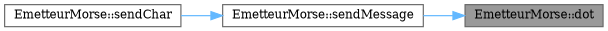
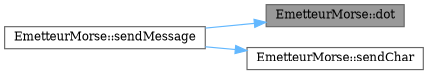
  digraph {
    fontname="DejaVu Serif"
    rankdir=RL
    node [color=grey40 fillcolor=white fontname="DejaVu Serif" fontsize=10 shape=box style=filled]
    edge [color=steelblue1 dir=back fontname="DejaVu Serif" fontsize=10 labelfontname=Helvetica labelfontsize=10 style=solid]
    n1 [color=gray40 fillcolor=grey60 fontcolor=black height=0.2 label="EmetteurMorse::dot" width=0.4]
    n2 [height=0.2 label="EmetteurMorse::sendMessage" width=0.4]
    n3 [height=0.2 label="EmetteurMorse::sendChar" width=0.4]
    n1 -> n2
-   n2 -> n3
+   n3 -> n2
  }
